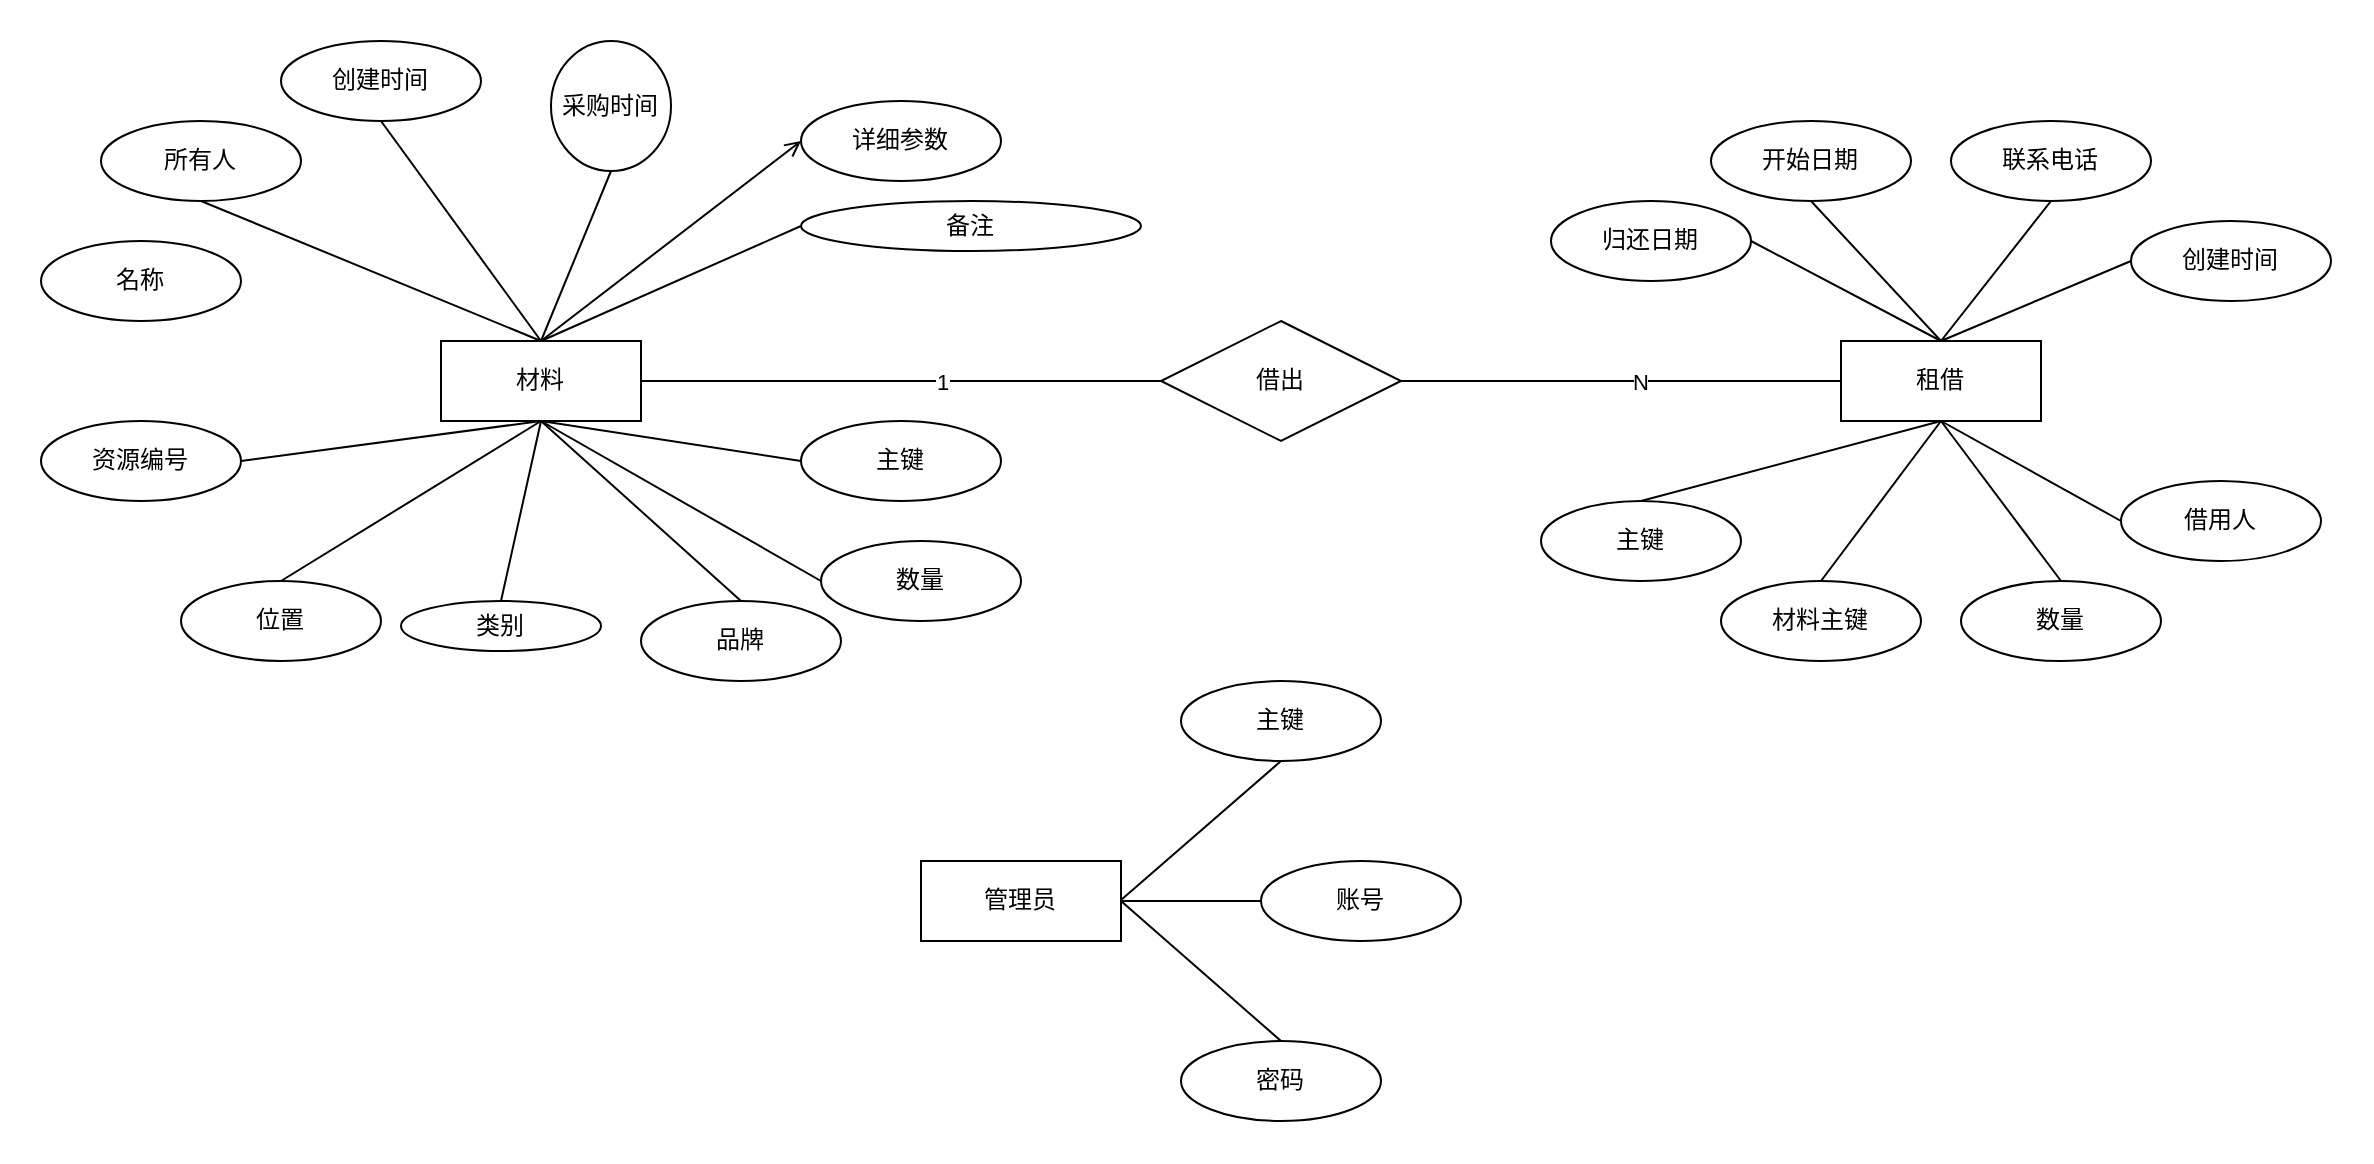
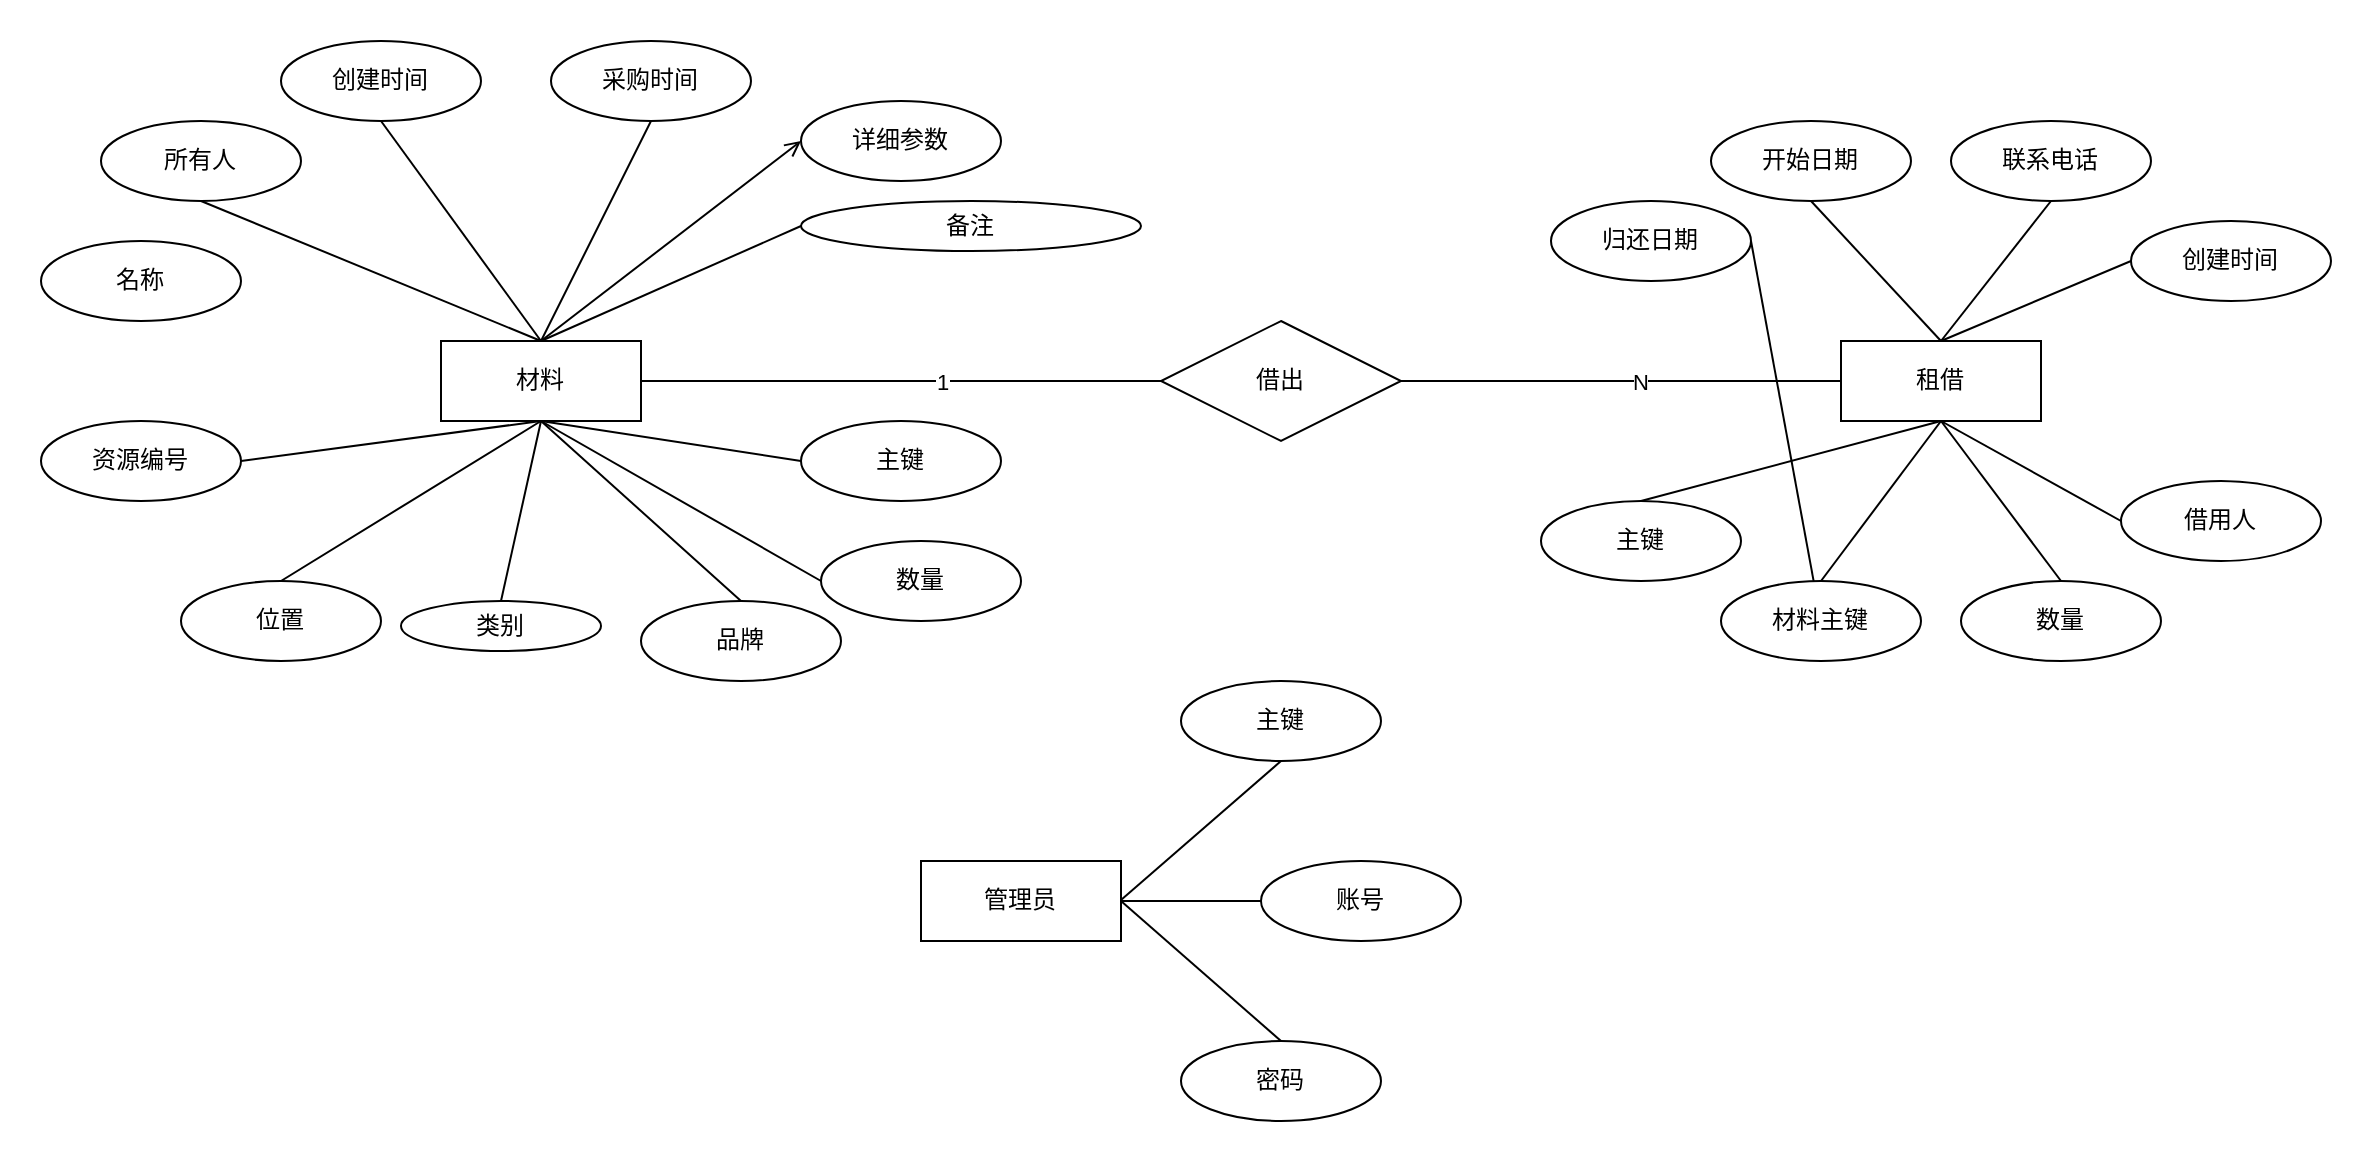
  <mxCell id="0" />
  <mxCell id="1" parent="0" />
  <mxCell id="2" value="管理员" style="whiteSpace=wrap;html=1;align=center;" vertex="1" parent="1"><mxGeometry x="460" y="430" width="100" height="40" as="geometry" /></mxCell>
  <mxCell id="3" value="主键" style="ellipse;whiteSpace=wrap;html=1;align=center;" vertex="1" parent="1"><mxGeometry x="590" y="340" width="100" height="40" as="geometry" /></mxCell>
  <mxCell id="4" value="账号" style="ellipse;whiteSpace=wrap;html=1;align=center;" vertex="1" parent="1"><mxGeometry x="630" y="430" width="100" height="40" as="geometry" /></mxCell>
  <mxCell id="5" value="密码" style="ellipse;whiteSpace=wrap;html=1;align=center;" vertex="1" parent="1"><mxGeometry x="590" y="520" width="100" height="40" as="geometry" /></mxCell>
  <mxCell id="6" value="" style="endArrow=none;html=1;rounded=0;entryX=0.5;entryY=0;entryDx=0;entryDy=0;" edge="1" parent="1" target="5"><mxGeometry relative="1" as="geometry"><mxPoint x="560" y="450" as="sourcePoint" /><mxPoint x="720" y="450" as="targetPoint" /></mxGeometry></mxCell>
  <mxCell id="7" value="" style="endArrow=none;html=1;rounded=0;" edge="1" parent="1"><mxGeometry relative="1" as="geometry"><mxPoint x="560" y="450" as="sourcePoint" /><mxPoint x="630" y="450" as="targetPoint" /></mxGeometry></mxCell>
  <mxCell id="8" value="" style="endArrow=none;html=1;rounded=0;entryX=0.5;entryY=1;entryDx=0;entryDy=0;" edge="1" parent="1" target="3"><mxGeometry relative="1" as="geometry"><mxPoint x="560" y="449.5" as="sourcePoint" /><mxPoint x="720" y="449.5" as="targetPoint" /></mxGeometry></mxCell>
  <mxCell id="9" value="材料" style="whiteSpace=wrap;html=1;align=center;" vertex="1" parent="1"><mxGeometry x="220" y="170" width="100" height="40" as="geometry" /></mxCell>
  <mxCell id="10" value="主键" style="ellipse;whiteSpace=wrap;html=1;align=center;" vertex="1" parent="1"><mxGeometry x="400" y="210" width="100" height="40" as="geometry" /></mxCell>
  <mxCell id="11" value="名称" style="ellipse;whiteSpace=wrap;html=1;align=center;" vertex="1" parent="1"><mxGeometry x="20" y="120" width="100" height="40" as="geometry" /></mxCell>
  <mxCell id="12" value="资源编号" style="ellipse;whiteSpace=wrap;html=1;align=center;" vertex="1" parent="1"><mxGeometry x="20" y="210" width="100" height="40" as="geometry" /></mxCell>
  <mxCell id="13" value="位置" style="ellipse;whiteSpace=wrap;html=1;align=center;" vertex="1" parent="1"><mxGeometry x="90" y="290" width="100" height="40" as="geometry" /></mxCell>
  <mxCell id="14" value="类别" style="ellipse;whiteSpace=wrap;html=1;align=center;" vertex="1" parent="1"><mxGeometry x="200" y="300" width="100" height="25" as="geometry" /></mxCell>
  <mxCell id="15" value="品牌" style="ellipse;whiteSpace=wrap;html=1;align=center;" vertex="1" parent="1"><mxGeometry x="320" y="300" width="100" height="40" as="geometry" /></mxCell>
  <mxCell id="16" value="数量" style="ellipse;whiteSpace=wrap;html=1;align=center;" vertex="1" parent="1"><mxGeometry x="410" y="270" width="100" height="40" as="geometry" /></mxCell>
  <mxCell id="17" value="详细参数" style="ellipse;whiteSpace=wrap;html=1;align=center;" vertex="1" parent="1"><mxGeometry x="400" y="50" width="100" height="40" as="geometry" /></mxCell>
- <mxCell id="18" value="采购时间" style="ellipse;whiteSpace=wrap;html=1;align=center;" vertex="1" parent="1"><mxGeometry x="275" y="20" width="60" height="65" as="geometry" /></mxCell>
+ <mxCell id="18" value="采购时间" style="ellipse;whiteSpace=wrap;html=1;align=center;" vertex="1" parent="1"><mxGeometry x="275" y="20" width="100" height="40" as="geometry" /></mxCell>
  <mxCell id="19" value="备注" style="ellipse;whiteSpace=wrap;html=1;align=center;" vertex="1" parent="1"><mxGeometry x="400" y="100" width="170" height="25" as="geometry" /></mxCell>
  <mxCell id="20" value="所有人" style="ellipse;whiteSpace=wrap;html=1;align=center;" vertex="1" parent="1"><mxGeometry x="50" y="60" width="100" height="40" as="geometry" /></mxCell>
  <mxCell id="21" value="创建时间" style="ellipse;whiteSpace=wrap;html=1;align=center;" vertex="1" parent="1"><mxGeometry x="140" y="20" width="100" height="40" as="geometry" /></mxCell>
  <mxCell id="22" value="" style="endArrow=none;html=1;rounded=0;entryX=0.5;entryY=1;entryDx=0;entryDy=0;exitX=0.5;exitY=0;exitDx=0;exitDy=0;" edge="1" parent="1" source="9" target="18"><mxGeometry relative="1" as="geometry"><mxPoint x="260" y="170" as="sourcePoint" /><mxPoint x="420" y="170" as="targetPoint" /></mxGeometry></mxCell>
  <mxCell id="23" value="" style="endArrow=none;html=1;rounded=0;exitX=0.5;exitY=1;exitDx=0;exitDy=0;entryX=0.5;entryY=0;entryDx=0;entryDy=0;" edge="1" parent="1" source="21" target="9"><mxGeometry relative="1" as="geometry"><mxPoint x="190" y="80" as="sourcePoint" /><mxPoint x="350" y="80" as="targetPoint" /></mxGeometry></mxCell>
  <mxCell id="24" value="" style="endArrow=open;html=1;rounded=0;entryX=0;entryY=0.5;entryDx=0;entryDy=0;exitX=0.5;exitY=0;exitDx=0;exitDy=0;" edge="1" parent="1" source="9" target="17"><mxGeometry relative="1" as="geometry"><mxPoint x="300" y="140" as="sourcePoint" /><mxPoint x="450" y="150" as="targetPoint" /></mxGeometry></mxCell>
  <mxCell id="25" value="" style="endArrow=none;html=1;rounded=0;entryX=0.5;entryY=1;entryDx=0;entryDy=0;exitX=0.5;exitY=0;exitDx=0;exitDy=0;" edge="1" parent="1" source="9" target="20"><mxGeometry relative="1" as="geometry"><mxPoint x="290" y="160" as="sourcePoint" /><mxPoint x="450" y="160" as="targetPoint" /></mxGeometry></mxCell>
  <mxCell id="26" value="" style="endArrow=none;html=1;rounded=0;exitX=1;exitY=0.5;exitDx=0;exitDy=0;entryX=0.5;entryY=1;entryDx=0;entryDy=0;" edge="1" parent="1" source="12" target="9"><mxGeometry relative="1" as="geometry"><mxPoint x="120" y="240" as="sourcePoint" /><mxPoint x="280" y="240" as="targetPoint" /></mxGeometry></mxCell>
  <mxCell id="27" value="" style="endArrow=none;html=1;rounded=0;exitX=0.5;exitY=0;exitDx=0;exitDy=0;entryX=0.5;entryY=1;entryDx=0;entryDy=0;" edge="1" parent="1" source="13" target="9"><mxGeometry relative="1" as="geometry"><mxPoint x="180" y="260" as="sourcePoint" /><mxPoint x="340" y="260" as="targetPoint" /></mxGeometry></mxCell>
  <mxCell id="28" value="" style="endArrow=none;html=1;rounded=0;entryX=0.5;entryY=0;entryDx=0;entryDy=0;" edge="1" parent="1" target="14"><mxGeometry relative="1" as="geometry"><mxPoint x="270" y="210" as="sourcePoint" /><mxPoint x="450" y="240" as="targetPoint" /></mxGeometry></mxCell>
  <mxCell id="29" value="" style="endArrow=none;html=1;rounded=0;entryX=0.5;entryY=0;entryDx=0;entryDy=0;" edge="1" parent="1" target="15"><mxGeometry relative="1" as="geometry"><mxPoint x="270" y="210" as="sourcePoint" /><mxPoint x="450" y="160" as="targetPoint" /></mxGeometry></mxCell>
  <mxCell id="30" value="" style="endArrow=none;html=1;rounded=0;entryX=0;entryY=0.5;entryDx=0;entryDy=0;exitX=0.5;exitY=1;exitDx=0;exitDy=0;" edge="1" parent="1" source="9" target="16"><mxGeometry relative="1" as="geometry"><mxPoint x="290" y="160" as="sourcePoint" /><mxPoint x="450" y="160" as="targetPoint" /></mxGeometry></mxCell>
  <mxCell id="31" value="" style="endArrow=none;html=1;rounded=0;entryX=0;entryY=0.5;entryDx=0;entryDy=0;exitX=0.5;exitY=1;exitDx=0;exitDy=0;" edge="1" parent="1" source="9" target="10"><mxGeometry relative="1" as="geometry"><mxPoint x="290" y="160" as="sourcePoint" /><mxPoint x="450" y="160" as="targetPoint" /></mxGeometry></mxCell>
  <mxCell id="32" value="" style="endArrow=none;html=1;rounded=0;entryX=0;entryY=0.5;entryDx=0;entryDy=0;" edge="1" parent="1" target="19"><mxGeometry relative="1" as="geometry"><mxPoint x="270" y="170" as="sourcePoint" /><mxPoint x="450" y="160" as="targetPoint" /></mxGeometry></mxCell>
  <mxCell id="33" value="借出" style="shape=rhombus;perimeter=rhombusPerimeter;whiteSpace=wrap;html=1;align=center;" vertex="1" parent="1"><mxGeometry x="580" y="160" width="120" height="60" as="geometry" /></mxCell>
  <mxCell id="34" value="" style="endArrow=none;html=1;rounded=0;entryX=0;entryY=0.5;entryDx=0;entryDy=0;" edge="1" parent="1" target="33"><mxGeometry relative="1" as="geometry"><mxPoint x="320" y="190" as="sourcePoint" /><mxPoint x="480" y="190" as="targetPoint" /></mxGeometry></mxCell>
  <mxCell id="35" value="1" style="edgeLabel;html=1;align=center;verticalAlign=middle;resizable=0;points=[];" vertex="1" connectable="0" parent="34"><mxGeometry x="0.154" relative="1" as="geometry"><mxPoint as="offset" /></mxGeometry></mxCell>
  <mxCell id="36" value="租借" style="whiteSpace=wrap;html=1;align=center;" vertex="1" parent="1"><mxGeometry x="920" y="170" width="100" height="40" as="geometry" /></mxCell>
  <mxCell id="37" value="" style="endArrow=none;html=1;rounded=0;entryX=0;entryY=0.5;entryDx=0;entryDy=0;" edge="1" parent="1" target="36"><mxGeometry relative="1" as="geometry"><mxPoint x="700" y="190" as="sourcePoint" /><mxPoint x="830" y="190" as="targetPoint" /></mxGeometry></mxCell>
  <mxCell id="38" value="N" style="edgeLabel;html=1;align=center;verticalAlign=middle;resizable=0;points=[];" vertex="1" connectable="0" parent="37"><mxGeometry x="0.086" relative="1" as="geometry"><mxPoint as="offset" /></mxGeometry></mxCell>
  <mxCell id="39" value="主键" style="ellipse;whiteSpace=wrap;html=1;align=center;" vertex="1" parent="1"><mxGeometry x="770" y="250" width="100" height="40" as="geometry" /></mxCell>
  <mxCell id="40" value="材料主键" style="ellipse;whiteSpace=wrap;html=1;align=center;" vertex="1" parent="1"><mxGeometry x="860" y="290" width="100" height="40" as="geometry" /></mxCell>
  <mxCell id="41" value="数量" style="ellipse;whiteSpace=wrap;html=1;align=center;" vertex="1" parent="1"><mxGeometry x="980" y="290" width="100" height="40" as="geometry" /></mxCell>
  <mxCell id="42" value="借用人" style="ellipse;whiteSpace=wrap;html=1;align=center;" vertex="1" parent="1"><mxGeometry x="1060" y="240" width="100" height="40" as="geometry" /></mxCell>
  <mxCell id="43" value="联系电话" style="ellipse;whiteSpace=wrap;html=1;align=center;" vertex="1" parent="1"><mxGeometry x="975" y="60" width="100" height="40" as="geometry" /></mxCell>
  <mxCell id="44" value="开始日期" style="ellipse;whiteSpace=wrap;html=1;align=center;" vertex="1" parent="1"><mxGeometry x="855" y="60" width="100" height="40" as="geometry" /></mxCell>
  <mxCell id="45" value="归还日期" style="ellipse;whiteSpace=wrap;html=1;align=center;" vertex="1" parent="1"><mxGeometry x="775" y="100" width="100" height="40" as="geometry" /></mxCell>
  <mxCell id="46" value="创建时间" style="ellipse;whiteSpace=wrap;html=1;align=center;" vertex="1" parent="1"><mxGeometry x="1065" y="110" width="100" height="40" as="geometry" /></mxCell>
  <mxCell id="47" value="" style="endArrow=none;html=1;rounded=0;entryX=0;entryY=0.5;entryDx=0;entryDy=0;exitX=0.5;exitY=0;exitDx=0;exitDy=0;" edge="1" parent="1" source="36" target="46"><mxGeometry relative="1" as="geometry"><mxPoint x="1080" y="210" as="sourcePoint" /><mxPoint x="1240" y="210" as="targetPoint" /></mxGeometry></mxCell>
  <mxCell id="48" value="" style="endArrow=none;html=1;rounded=0;entryX=0.5;entryY=1;entryDx=0;entryDy=0;exitX=0.5;exitY=0;exitDx=0;exitDy=0;" edge="1" parent="1" source="36" target="43"><mxGeometry relative="1" as="geometry"><mxPoint x="850" y="139" as="sourcePoint" /><mxPoint x="1010" y="139" as="targetPoint" /></mxGeometry></mxCell>
  <mxCell id="49" value="" style="endArrow=none;html=1;rounded=0;entryX=0.5;entryY=1;entryDx=0;entryDy=0;" edge="1" parent="1" target="44"><mxGeometry relative="1" as="geometry"><mxPoint x="970" y="170" as="sourcePoint" /><mxPoint x="950" y="139" as="targetPoint" /></mxGeometry></mxCell>
- <mxCell id="50" value="" style="endArrow=none;html=1;rounded=0;exitX=1;exitY=0.5;exitDx=0;exitDy=0;entryX=0.5;entryY=0;entryDx=0;entryDy=0;" edge="1" parent="1" source="45" target="36"><mxGeometry relative="1" as="geometry"><mxPoint x="880" y="150" as="sourcePoint" /><mxPoint x="1040" y="150" as="targetPoint" /></mxGeometry></mxCell>
+ <mxCell id="50" value="" style="endArrow=none;html=1;rounded=0;exitX=1;exitY=0.5;exitDx=0;exitDy=0;" edge="1" parent="1" source="45" target="40"><mxGeometry relative="1" as="geometry"><mxPoint x="880" y="150" as="sourcePoint" /><mxPoint x="1040" y="150" as="targetPoint" /></mxGeometry></mxCell>
  <mxCell id="51" value="" style="endArrow=none;html=1;rounded=0;exitX=0.5;exitY=0;exitDx=0;exitDy=0;entryX=0.5;entryY=1;entryDx=0;entryDy=0;" edge="1" parent="1" source="39" target="36"><mxGeometry relative="1" as="geometry"><mxPoint x="800" y="229.5" as="sourcePoint" /><mxPoint x="960" y="229.5" as="targetPoint" /></mxGeometry></mxCell>
  <mxCell id="52" value="" style="endArrow=none;html=1;rounded=0;exitX=0.5;exitY=0;exitDx=0;exitDy=0;entryX=0.5;entryY=1;entryDx=0;entryDy=0;" edge="1" parent="1" source="40" target="36"><mxGeometry relative="1" as="geometry"><mxPoint x="955" y="259.5" as="sourcePoint" /><mxPoint x="1115" y="259.5" as="targetPoint" /></mxGeometry></mxCell>
  <mxCell id="53" value="" style="endArrow=none;html=1;rounded=0;exitX=0.5;exitY=1;exitDx=0;exitDy=0;entryX=0.5;entryY=0;entryDx=0;entryDy=0;" edge="1" parent="1" source="36" target="41"><mxGeometry relative="1" as="geometry"><mxPoint x="1080" y="210" as="sourcePoint" /><mxPoint x="1240" y="210" as="targetPoint" /></mxGeometry></mxCell>
  <mxCell id="54" value="" style="endArrow=none;html=1;rounded=0;entryX=0;entryY=0.5;entryDx=0;entryDy=0;exitX=0.5;exitY=1;exitDx=0;exitDy=0;" edge="1" parent="1" source="36" target="42"><mxGeometry relative="1" as="geometry"><mxPoint x="980" y="210" as="sourcePoint" /><mxPoint x="1240" y="210" as="targetPoint" /></mxGeometry></mxCell>
